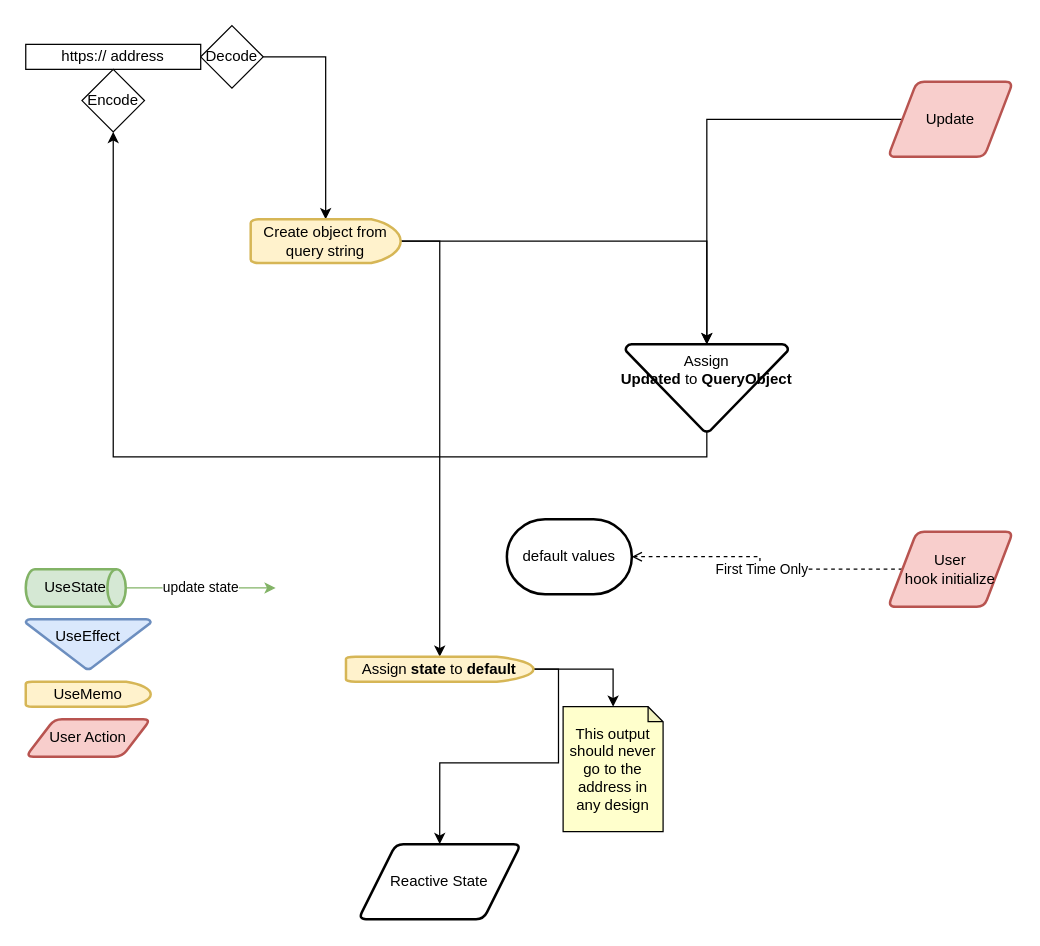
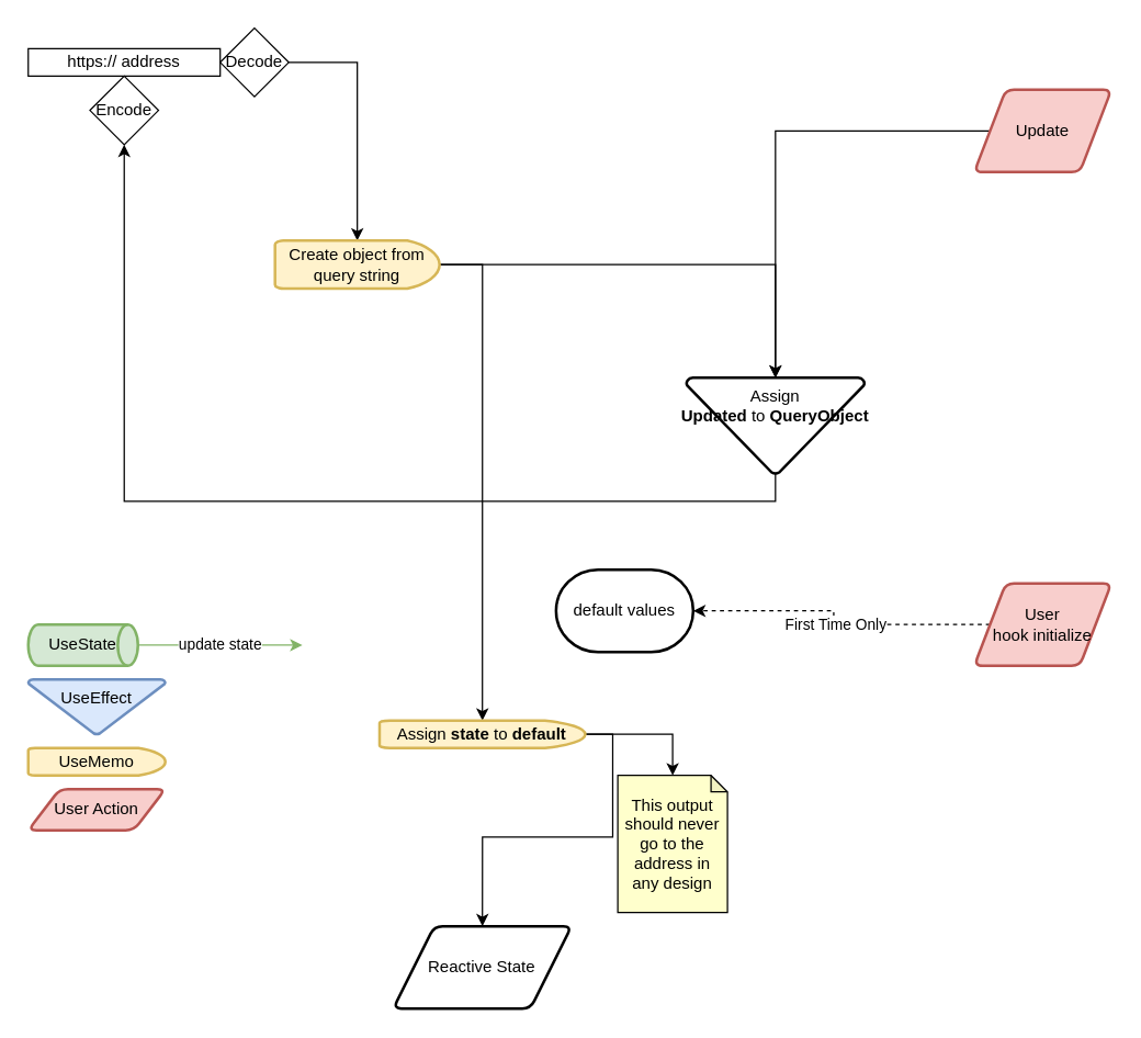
  <mxCell id="0" />
  <mxCell id="1" parent="0" />
  <mxCell id="2" value="" style="edgeStyle=orthogonalEdgeStyle;rounded=0;orthogonalLoop=1;jettySize=auto;html=1;entryX=0.5;entryY=0;entryDx=0;entryDy=0;entryPerimeter=0;exitX=1;exitY=0.5;exitDx=0;exitDy=0;" parent="1" source="25" target="20" edge="1"><mxGeometry relative="1" as="geometry"><mxPoint x="245" y="65" as="targetPoint" /></mxGeometry></mxCell>
  <mxCell id="3" value="https:// address" style="rounded=0;whiteSpace=wrap;html=1;" parent="1" vertex="1"><mxGeometry x="20" y="35" width="140" height="20" as="geometry" /></mxCell>
- <mxCell id="4" value="First Time Only" style="edgeStyle=orthogonalEdgeStyle;rounded=0;orthogonalLoop=1;jettySize=auto;html=1;entryX=1;entryY=0.5;entryDx=0;entryDy=0;entryPerimeter=0;dashed=1;endArrow=open;" parent="1" source="5" target="13" edge="1"><mxGeometry relative="1" as="geometry" /></mxCell>
+ <mxCell id="4" value="First Time Only" style="edgeStyle=orthogonalEdgeStyle;rounded=0;orthogonalLoop=1;jettySize=auto;html=1;entryX=1;entryY=0.5;entryDx=0;entryDy=0;entryPerimeter=0;dashed=1;" parent="1" source="5" target="13" edge="1"><mxGeometry relative="1" as="geometry" /></mxCell>
  <mxCell id="5" value="User&lt;br&gt;hook initialize" style="shape=parallelogram;html=1;strokeWidth=2;perimeter=parallelogramPerimeter;whiteSpace=wrap;rounded=1;arcSize=12;size=0.23;fillColor=#f8cecc;strokeColor=#b85450;" parent="1" vertex="1"><mxGeometry x="710" y="425" width="100" height="60" as="geometry" /></mxCell>
  <mxCell id="6" value="Reactive State" style="shape=parallelogram;html=1;strokeWidth=2;perimeter=parallelogramPerimeter;whiteSpace=wrap;rounded=1;arcSize=12;size=0.23;" parent="1" vertex="1"><mxGeometry x="286.25" y="675" width="130" height="60" as="geometry" /></mxCell>
  <mxCell id="7" style="edgeStyle=orthogonalEdgeStyle;rounded=0;orthogonalLoop=1;jettySize=auto;html=1;entryX=0.5;entryY=0;entryDx=0;entryDy=0;entryPerimeter=0;exitX=1;exitY=0.5;exitDx=0;exitDy=0;exitPerimeter=0;" parent="1" source="20" target="23" edge="1"><mxGeometry relative="1" as="geometry"><mxPoint x="345" y="235" as="sourcePoint" /><mxPoint x="345" y="505" as="targetPoint" /></mxGeometry></mxCell>
  <mxCell id="8" style="edgeStyle=orthogonalEdgeStyle;rounded=0;orthogonalLoop=1;jettySize=auto;html=1;entryX=0.5;entryY=0;entryDx=0;entryDy=0;entryPerimeter=0;exitX=1;exitY=0.5;exitDx=0;exitDy=0;exitPerimeter=0;" parent="1" source="20" target="12" edge="1"><mxGeometry relative="1" as="geometry"><mxPoint x="394.2" y="235" as="sourcePoint" /></mxGeometry></mxCell>
  <mxCell id="9" style="edgeStyle=orthogonalEdgeStyle;rounded=0;orthogonalLoop=1;jettySize=auto;html=1;entryX=0.5;entryY=0;entryDx=0;entryDy=0;entryPerimeter=0;" parent="1" source="10" target="12" edge="1"><mxGeometry relative="1" as="geometry" /></mxCell>
  <mxCell id="10" value="Update" style="shape=parallelogram;html=1;strokeWidth=2;perimeter=parallelogramPerimeter;whiteSpace=wrap;rounded=1;arcSize=12;size=0.23;fillColor=#f8cecc;strokeColor=#b85450;" parent="1" vertex="1"><mxGeometry x="710" y="65" width="100" height="60" as="geometry" /></mxCell>
  <mxCell id="11" style="edgeStyle=orthogonalEdgeStyle;rounded=0;orthogonalLoop=1;jettySize=auto;html=1;entryX=0.5;entryY=1;entryDx=0;entryDy=0;exitX=0.5;exitY=1;exitDx=0;exitDy=0;exitPerimeter=0;" parent="1" source="12" target="24" edge="1"><mxGeometry relative="1" as="geometry" /></mxCell>
  <mxCell id="12" value="Assign &lt;b&gt;Updated&lt;/b&gt;&amp;nbsp;to&lt;b&gt;&amp;nbsp;QueryObject&lt;/b&gt;" style="strokeWidth=2;html=1;shape=mxgraph.flowchart.merge_or_storage;whiteSpace=wrap;verticalAlign=top;" parent="1" vertex="1"><mxGeometry x="500" y="275" width="130" height="70" as="geometry" /></mxCell>
  <mxCell id="13" value="default values" style="strokeWidth=2;html=1;shape=mxgraph.flowchart.terminator;whiteSpace=wrap;" parent="1" vertex="1"><mxGeometry x="405" y="415" width="100" height="60" as="geometry" /></mxCell>
  <mxCell id="14" style="edgeStyle=orthogonalEdgeStyle;rounded=0;orthogonalLoop=1;jettySize=auto;html=1;entryX=0.5;entryY=0;entryDx=0;entryDy=0;entryPerimeter=0;startArrow=none;startFill=0;exitX=1;exitY=0.5;exitDx=0;exitDy=0;exitPerimeter=0;" parent="1" source="23" target="15" edge="1"><mxGeometry relative="1" as="geometry"><mxPoint x="288.75" y="535" as="sourcePoint" /></mxGeometry></mxCell>
  <mxCell id="15" value="This output should never go to the address in any design" style="shape=note;whiteSpace=wrap;html=1;backgroundOutline=1;darkOpacity=0.05;size=12;fillColor=#FFFFCC;" parent="1" vertex="1"><mxGeometry x="450" y="565" width="80" height="100" as="geometry" /></mxCell>
  <mxCell id="16" value="update state" style="edgeStyle=orthogonalEdgeStyle;rounded=0;orthogonalLoop=1;jettySize=auto;html=1;startArrow=none;startFill=0;fillColor=#d5e8d4;strokeColor=#82b366;" parent="1" source="17" edge="1"><mxGeometry relative="1" as="geometry"><mxPoint x="220" y="470" as="targetPoint" /></mxGeometry></mxCell>
  <mxCell id="17" value="UseState" style="strokeWidth=2;html=1;shape=mxgraph.flowchart.direct_data;whiteSpace=wrap;fillColor=#d5e8d4;strokeColor=#82b366;" parent="1" vertex="1"><mxGeometry x="20" y="455" width="80" height="30" as="geometry" /></mxCell>
  <mxCell id="18" value="UseEffect" style="strokeWidth=2;html=1;shape=mxgraph.flowchart.merge_or_storage;whiteSpace=wrap;verticalAlign=top;fillColor=#dae8fc;strokeColor=#6c8ebf;" parent="1" vertex="1"><mxGeometry x="20" y="495" width="100" height="40" as="geometry" /></mxCell>
  <mxCell id="19" value="UseMemo" style="strokeWidth=2;html=1;shape=mxgraph.flowchart.delay;whiteSpace=wrap;fillColor=#fff2cc;strokeColor=#d6b656;" parent="1" vertex="1"><mxGeometry x="20" y="545" width="100" height="20" as="geometry" /></mxCell>
  <mxCell id="20" value="Create object from query string" style="strokeWidth=2;html=1;shape=mxgraph.flowchart.delay;whiteSpace=wrap;fillColor=#fff2cc;strokeColor=#d6b656;" parent="1" vertex="1"><mxGeometry x="200" y="175" width="120" height="35" as="geometry" /></mxCell>
  <mxCell id="21" value="User Action" style="shape=parallelogram;html=1;strokeWidth=2;perimeter=parallelogramPerimeter;whiteSpace=wrap;rounded=1;arcSize=12;size=0.23;fillColor=#f8cecc;strokeColor=#b85450;" parent="1" vertex="1"><mxGeometry x="20" y="575" width="100" height="30" as="geometry" /></mxCell>
  <mxCell id="22" style="edgeStyle=orthogonalEdgeStyle;rounded=0;orthogonalLoop=1;jettySize=auto;html=1;exitX=1;exitY=0.5;exitDx=0;exitDy=0;exitPerimeter=0;entryX=0.5;entryY=0;entryDx=0;entryDy=0;startArrow=none;startFill=0;" parent="1" source="23" target="6" edge="1"><mxGeometry relative="1" as="geometry" /></mxCell>
  <mxCell id="23" value="Assign&amp;nbsp;&lt;b&gt;state&lt;/b&gt;&amp;nbsp;to&amp;nbsp;&lt;b&gt;default&lt;/b&gt;" style="strokeWidth=2;html=1;shape=mxgraph.flowchart.delay;whiteSpace=wrap;fillColor=#fff2cc;strokeColor=#d6b656;" parent="1" vertex="1"><mxGeometry x="276.25" y="525" width="150" height="20" as="geometry" /></mxCell>
  <mxCell id="24" value="Encode" style="rhombus;whiteSpace=wrap;html=1;" vertex="1" parent="1"><mxGeometry x="65" y="55" width="50" height="50" as="geometry" /></mxCell>
  <mxCell id="25" value="Decode" style="rhombus;whiteSpace=wrap;html=1;" vertex="1" parent="1"><mxGeometry x="160" y="20" width="50" height="50" as="geometry" /></mxCell>
